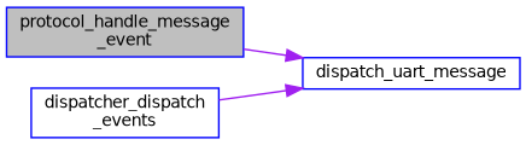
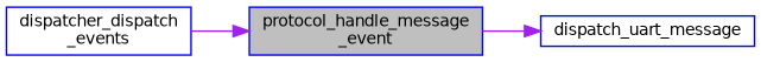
  digraph {
    rankdir=RL
    node [color=blue fillcolor=white fontname=Helvetica fontsize=10 shape=record style=filled]
    edge [color=purple dir=back fontname=Helvetica fontsize=10 labelfontname=Helvetica labelfontsize=10 style=solid]
    n1 [fillcolor=grey75 fontcolor=black height=0.2 label="protocol_handle_message\l_event" width=0.4]
    n2 [height=0.2 label=dispatch_uart_message width=0.4]
    n3 [height=0.2 label="dispatcher_dispatch\l_events" width=0.4]
    n2 -> n1
-   n2 -> n3
+   n1 -> n3
  }
